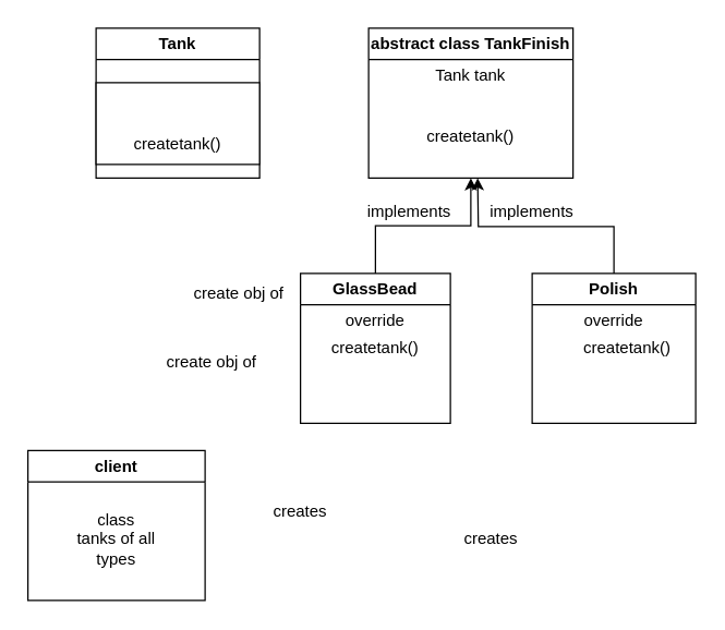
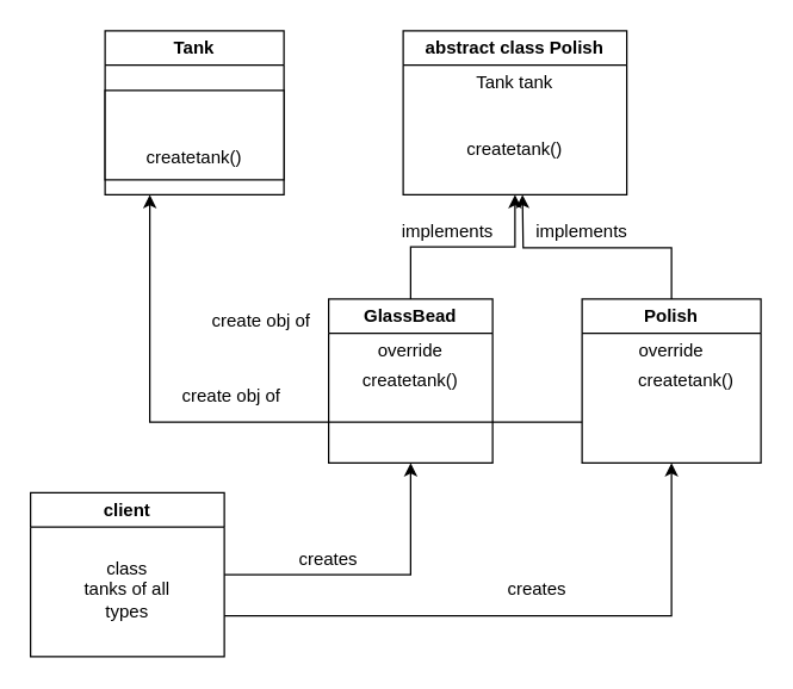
  <mxCell id="0" />
  <mxCell id="1" parent="0" />
  <mxCell id="2" value="Tank" style="swimlane;whiteSpace=wrap;html=1;" vertex="1" parent="1"><mxGeometry x="70" y="20" width="120" height="110" as="geometry" /></mxCell>
  <mxCell id="3" value="" style="rounded=0;whiteSpace=wrap;html=1;" vertex="1" parent="2"><mxGeometry y="40" width="120" height="60" as="geometry" /></mxCell>
  <mxCell id="4" value="createtank()" style="text;html=1;strokeColor=none;fillColor=none;align=center;verticalAlign=middle;whiteSpace=wrap;rounded=0;" vertex="1" parent="2"><mxGeometry x="30" y="70" width="60" height="30" as="geometry" /></mxCell>
- <mxCell id="5" value="abstract class TankFinish" style="swimlane;whiteSpace=wrap;html=1;" vertex="1" parent="1"><mxGeometry x="270" y="20" width="150" height="110" as="geometry" /></mxCell>
+ <mxCell id="5" value="abstract class Polish" style="swimlane;whiteSpace=wrap;html=1;" vertex="1" parent="1"><mxGeometry x="270" y="20" width="150" height="110" as="geometry" /></mxCell>
  <mxCell id="6" value="Tank tank" style="text;html=1;strokeColor=none;fillColor=none;align=center;verticalAlign=middle;whiteSpace=wrap;rounded=0;" vertex="1" parent="5"><mxGeometry x="45" y="20" width="60" height="30" as="geometry" /></mxCell>
  <mxCell id="7" value="createtank()" style="text;html=1;strokeColor=none;fillColor=none;align=center;verticalAlign=middle;whiteSpace=wrap;rounded=0;" vertex="1" parent="5"><mxGeometry x="45" y="65" width="60" height="30" as="geometry" /></mxCell>
  <mxCell id="8" style="edgeStyle=orthogonalEdgeStyle;rounded=0;orthogonalLoop=1;jettySize=auto;html=1;entryX=0.5;entryY=1;entryDx=0;entryDy=0;" edge="1" parent="1" source="9" target="5"><mxGeometry relative="1" as="geometry" /></mxCell>
  <mxCell id="9" value="GlassBead" style="swimlane;whiteSpace=wrap;html=1;" vertex="1" parent="1"><mxGeometry x="220" y="200" width="110" height="110" as="geometry" /></mxCell>
  <mxCell id="10" value="createtank()" style="text;html=1;strokeColor=none;fillColor=none;align=center;verticalAlign=middle;whiteSpace=wrap;rounded=0;" vertex="1" parent="9"><mxGeometry x="25" y="40" width="60" height="30" as="geometry" /></mxCell>
  <mxCell id="11" value="override" style="text;html=1;strokeColor=none;fillColor=none;align=center;verticalAlign=middle;whiteSpace=wrap;rounded=0;" vertex="1" parent="9"><mxGeometry x="25" y="20" width="60" height="30" as="geometry" /></mxCell>
  <mxCell id="12" style="edgeStyle=orthogonalEdgeStyle;rounded=0;orthogonalLoop=1;jettySize=auto;html=1;exitX=0.5;exitY=0;exitDx=0;exitDy=0;" edge="1" parent="1" source="14"><mxGeometry relative="1" as="geometry"><mxPoint x="350" y="130" as="targetPoint" /></mxGeometry></mxCell>
+ <mxCell id="13" style="edgeStyle=orthogonalEdgeStyle;rounded=0;orthogonalLoop=1;jettySize=auto;html=1;exitX=0;exitY=0.75;exitDx=0;exitDy=0;entryX=0.25;entryY=1;entryDx=0;entryDy=0;" edge="1" parent="1" source="14" target="2"><mxGeometry relative="1" as="geometry" /></mxCell>
  <mxCell id="14" value="Polish" style="swimlane;whiteSpace=wrap;html=1;" vertex="1" parent="1"><mxGeometry x="390" y="200" width="120" height="110" as="geometry" /></mxCell>
  <mxCell id="15" value="createtank()" style="text;html=1;strokeColor=none;fillColor=none;align=center;verticalAlign=middle;whiteSpace=wrap;rounded=0;" vertex="1" parent="14"><mxGeometry x="40" y="40" width="60" height="30" as="geometry" /></mxCell>
  <mxCell id="16" value="override" style="text;html=1;strokeColor=none;fillColor=none;align=center;verticalAlign=middle;whiteSpace=wrap;rounded=0;" vertex="1" parent="14"><mxGeometry x="30" y="20" width="60" height="30" as="geometry" /></mxCell>
  <mxCell id="17" value="implements" style="text;html=1;strokeColor=none;fillColor=none;align=center;verticalAlign=middle;whiteSpace=wrap;rounded=0;" vertex="1" parent="1"><mxGeometry x="270" y="140" width="60" height="30" as="geometry" /></mxCell>
  <mxCell id="18" value="implements" style="text;html=1;strokeColor=none;fillColor=none;align=center;verticalAlign=middle;whiteSpace=wrap;rounded=0;" vertex="1" parent="1"><mxGeometry x="360" y="140" width="60" height="30" as="geometry" /></mxCell>
+ <mxCell id="19" style="edgeStyle=orthogonalEdgeStyle;rounded=0;orthogonalLoop=1;jettySize=auto;html=1;exitX=1;exitY=0.5;exitDx=0;exitDy=0;entryX=0.5;entryY=1;entryDx=0;entryDy=0;" edge="1" parent="1" source="21" target="9"><mxGeometry relative="1" as="geometry" /></mxCell>
+ <mxCell id="20" style="edgeStyle=orthogonalEdgeStyle;rounded=0;orthogonalLoop=1;jettySize=auto;html=1;exitX=1;exitY=0.75;exitDx=0;exitDy=0;entryX=0.5;entryY=1;entryDx=0;entryDy=0;" edge="1" parent="1" source="21" target="14"><mxGeometry relative="1" as="geometry" /></mxCell>
  <mxCell id="21" value="client" style="swimlane;whiteSpace=wrap;html=1;" vertex="1" parent="1"><mxGeometry x="20" y="330" width="130" height="110" as="geometry" /></mxCell>
  <mxCell id="22" value="class tanks of all types" style="text;html=1;strokeColor=none;fillColor=none;align=center;verticalAlign=middle;whiteSpace=wrap;rounded=0;" vertex="1" parent="21"><mxGeometry x="35" y="50" width="60" height="30" as="geometry" /></mxCell>
  <mxCell id="23" value="creates" style="text;html=1;strokeColor=none;fillColor=none;align=center;verticalAlign=middle;whiteSpace=wrap;rounded=0;" vertex="1" parent="1"><mxGeometry x="190" y="360" width="60" height="30" as="geometry" /></mxCell>
  <mxCell id="24" value="creates" style="text;html=1;strokeColor=none;fillColor=none;align=center;verticalAlign=middle;whiteSpace=wrap;rounded=0;" vertex="1" parent="1"><mxGeometry x="330" y="380" width="60" height="30" as="geometry" /></mxCell>
  <mxCell id="25" value="create obj of" style="text;html=1;strokeColor=none;fillColor=none;align=center;verticalAlign=middle;whiteSpace=wrap;rounded=0;" vertex="1" parent="1"><mxGeometry x="110" y="250" width="90" height="30" as="geometry" /></mxCell>
  <mxCell id="26" value="create obj of" style="text;html=1;strokeColor=none;fillColor=none;align=center;verticalAlign=middle;whiteSpace=wrap;rounded=0;" vertex="1" parent="1"><mxGeometry x="130" y="200" width="90" height="30" as="geometry" /></mxCell>
